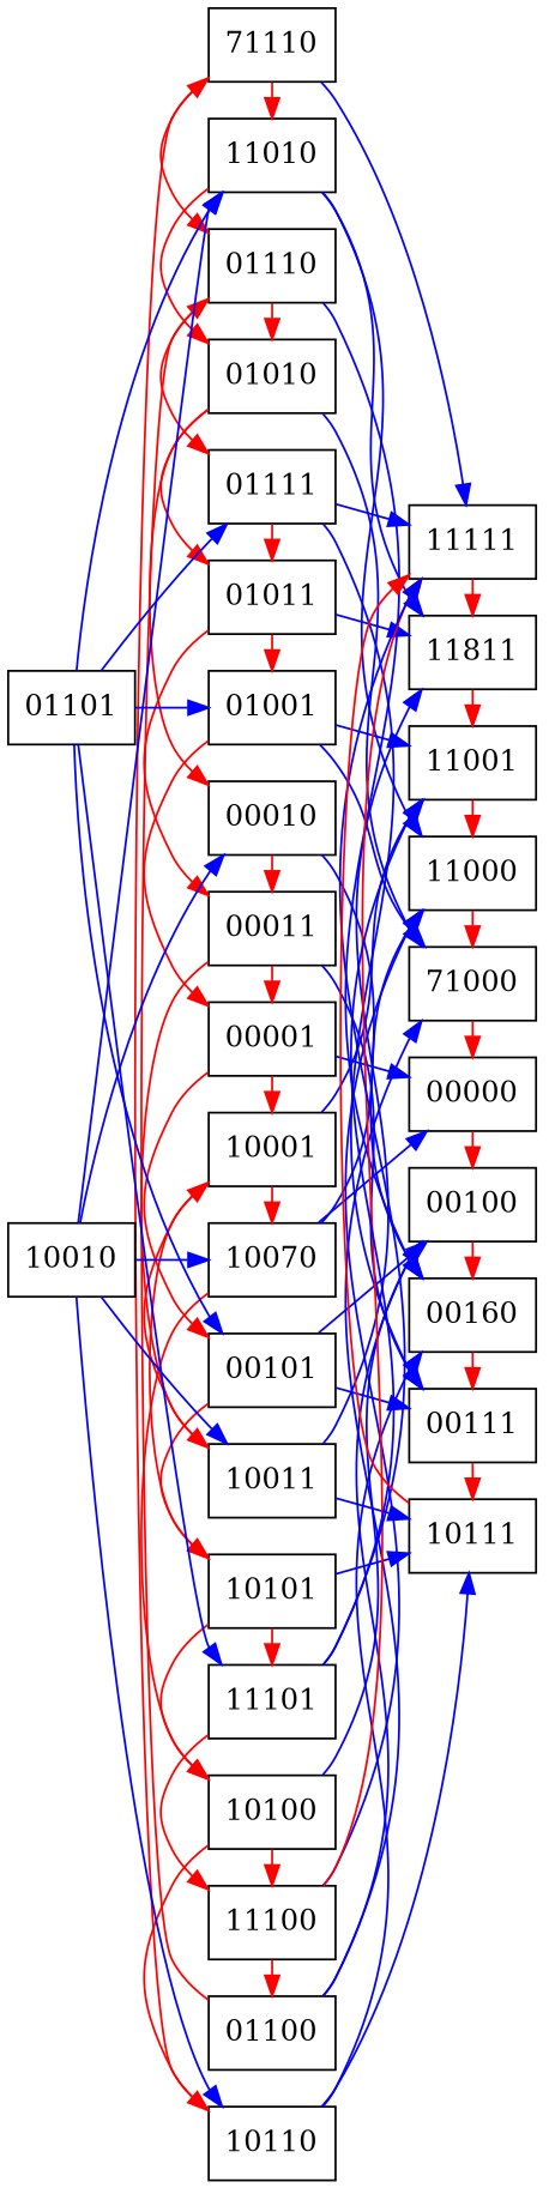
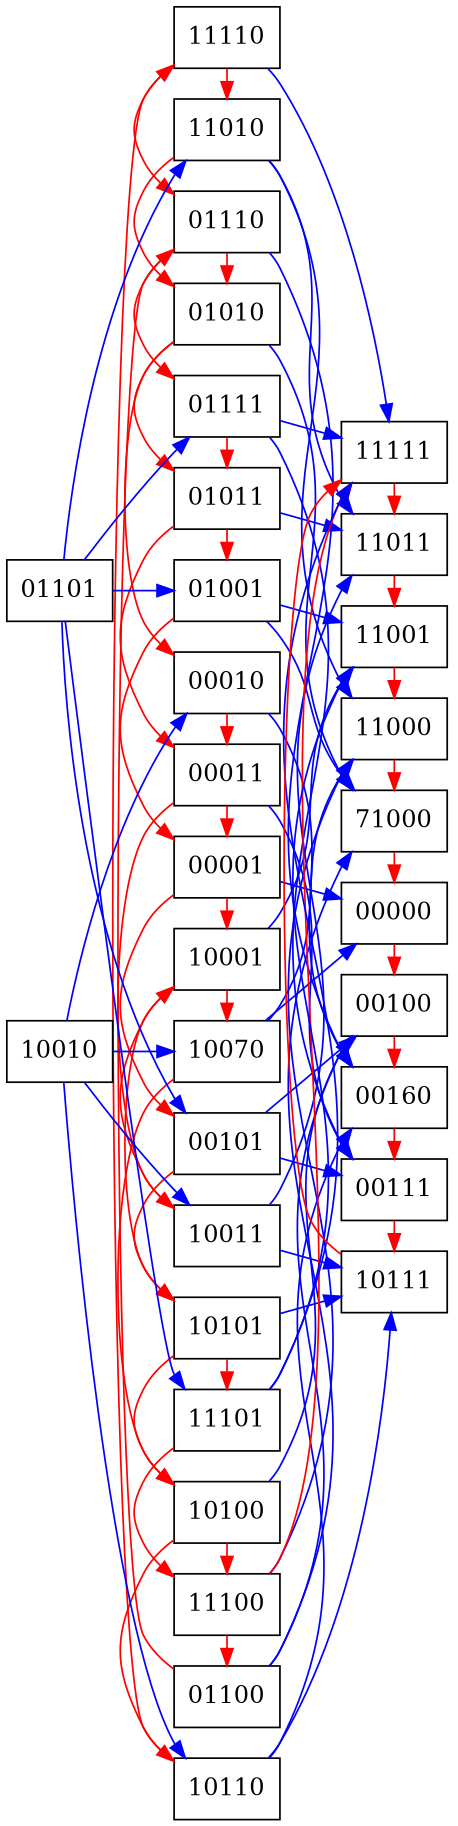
  digraph {
    rankdir=LR
    node [shape=box]
    edge [color=red]
    00001
    00010
    00011
    00101
    01001
    01010
    01011
    01100
    01110
    01111
    n11 [label=10070]
    10001
    10011
    10100
    10101
    10110
    11010
    11100
    11101
-   11110 [label=71110]
+   11110
    01101
    10010
    00000
    00100
    n25 [label=00160]
    00111
    n27 [label=71000]
    10111
    11000
    11001
-   11011 [label=11811]
+   11011
    11111
    subgraph sub_1 {
      rank=same
      00001
      00010
      00011
      00101
      01001
      01010
      01011
      01100
      01110
      01111
      n11
      10001
      10011
      10100
      10101
      10110
      11010
      11100
      11101
      11110
    }
    subgraph sub_2 {
      rank=same
      01101
      10010
    }
    subgraph sub_3 {
      rank=same
      00000
      00100
      n25
      00111
      n27
      10111
      11000
      11001
      11011
      11111
    }
    00001 -> 00101
    00001 -> 10001
    00001 -> 00000 [color=blue]
    00010 -> 00011
    00010 -> n25 [color=blue]
    00011 -> 00001
    00011 -> 10011
    00011 -> 00111 [color=blue]
    00101 -> 10101
    00101 -> 00100 [color=blue]
    00101 -> 00111 [color=blue]
    01001 -> 00001
    01001 -> n27 [color=blue]
    01001 -> 11001 [color=blue]
    01010 -> 00010
    01010 -> 01011
    01010 -> n27 [color=blue]
    01011 -> 00011
    01011 -> 01001
    01011 -> 11011 [color=blue]
    01100 -> 01110
    01100 -> 00100 [color=blue]
    01100 -> n27 [color=blue]
    01110 -> 01010
    01110 -> 01111
    01110 -> n25 [color=blue]
    01111 -> 01011
    01111 -> 00111 [color=blue]
    01111 -> 11111 [color=blue]
    n11 -> 10100
    n11 -> 00000 [color=blue]
    n11 -> 11000 [color=blue]
    10001 -> n11
    10001 -> 10101
    10001 -> 11001 [color=blue]
    10011 -> 10001
    10011 -> 10111 [color=blue]
    10011 -> 11011 [color=blue]
    10100 -> 10110
    10100 -> 11100
    10100 -> 00100 [color=blue]
    10101 -> 10100
    10101 -> 11101
    10101 -> 10111 [color=blue]
    10110 -> 11110
    10110 -> n25 [color=blue]
    10110 -> 10111 [color=blue]
    11010 -> 01010
    11010 -> 11000 [color=blue]
    11010 -> 11011 [color=blue]
    11100 -> 01100
    11100 -> 11000 [color=blue]
    11100 -> 11111
    11101 -> 11100
    11101 -> 11001 [color=blue]
    11101 -> 11111 [color=blue]
    11110 -> 01110
    11110 -> 11010
    11110 -> 11111 [color=blue]
    01101 -> 00101 [color=blue]
    01101 -> 01001 [color=blue]
    01101 -> 01111 [color=blue]
    01101 -> 11010 [color=blue]
    01101 -> 11101 [color=blue]
    10010 -> 00010 [color=blue]
    10010 -> n11 [color=blue]
    10010 -> 10011 [color=blue]
    10010 -> 10110 [color=blue]
-   10010 -> 11010 [color=blue]
    00000 -> 00100
    00100 -> n25
    n25 -> 00111
    00111 -> 10111
    n27 -> 00000
    10111 -> 11111
    11000 -> n27
    11001 -> 11000
    11011 -> 11001
    11111 -> 11011
  }
